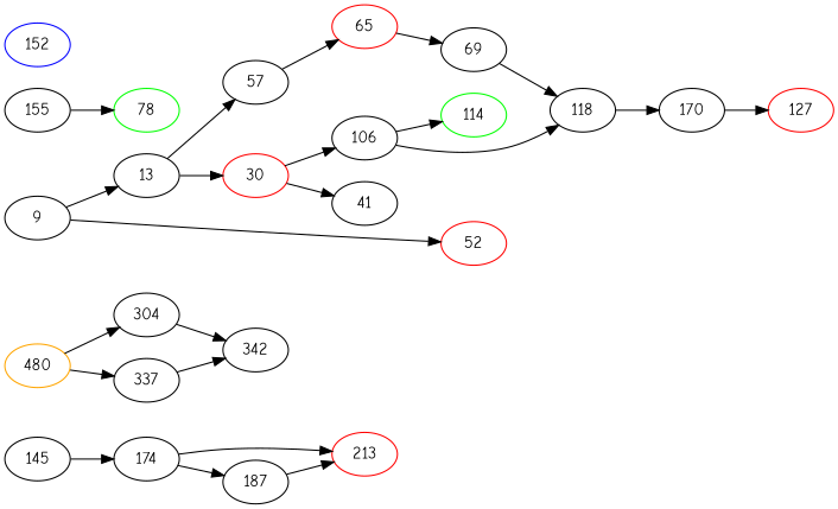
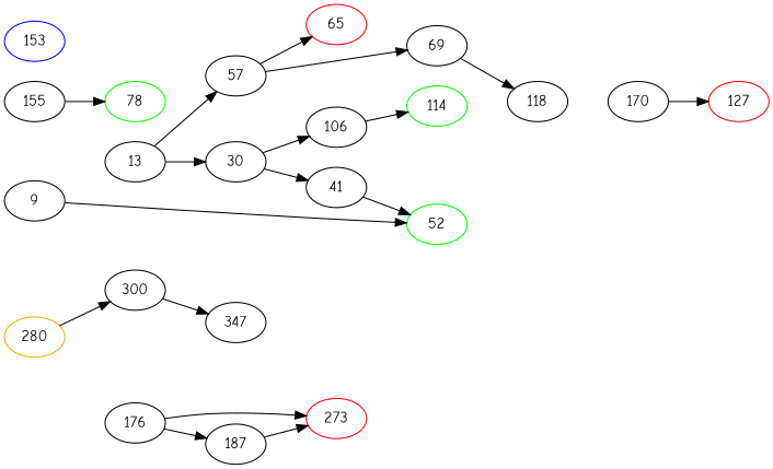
  strict digraph {
    fontname="Comic Neue"
    rankdir=LR
    node [fillcolor=white fontname="Comic Neue" style=filled]
    edge [fontname="Comic Neue"]
-   273 [color=red label=213]
-   280 [color=orange label=480]
-   304
-   337
-   342
+   273 [color=red]
+   280 [color=orange]
+   304 [label=300]
+   342 [label=347]
    127 [color=red]
    170
    69
    118
    78 [color=green]
    155
-   153 [color=blue label=152]
-   145
-   176 [label=174]
+   153 [color=blue]
+   176
    187
    65 [color=red]
    n17 [label=9]
    13
-   52 [color=red]
-   30 [color=red]
+   52 [color=green]
+   30
    57
    41
    106
    114 [color=green]
    280 -> 304
-   280 -> 337
    304 -> 342
-   337 -> 342
    170 -> 127
    69 -> 118
-   118 -> 170
    155 -> 78
-   145 -> 176
    176 -> 273
    176 -> 187
    187 -> 273
-   n17 -> 13
    n17 -> 52
    13 -> 30
    13 -> 57
    30 -> 41
    30 -> 106
-   65 -> 69
+   57 -> 69
    57 -> 65
-   106 -> 118
+   41 -> 52
    106 -> 114
  }
